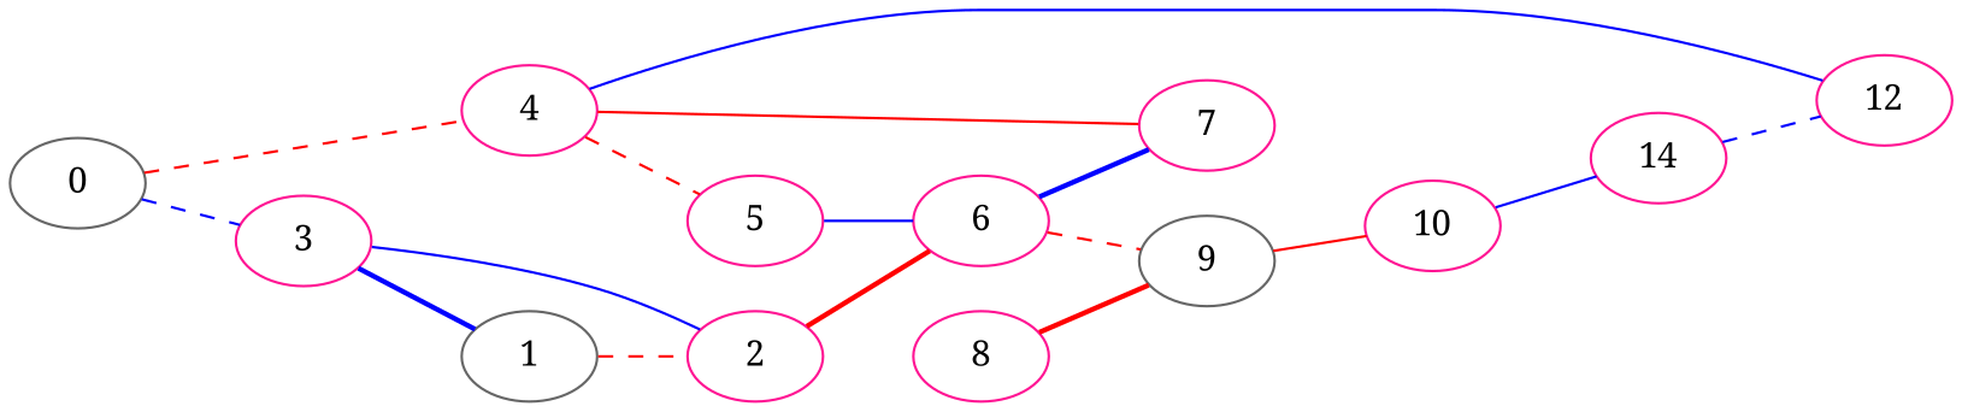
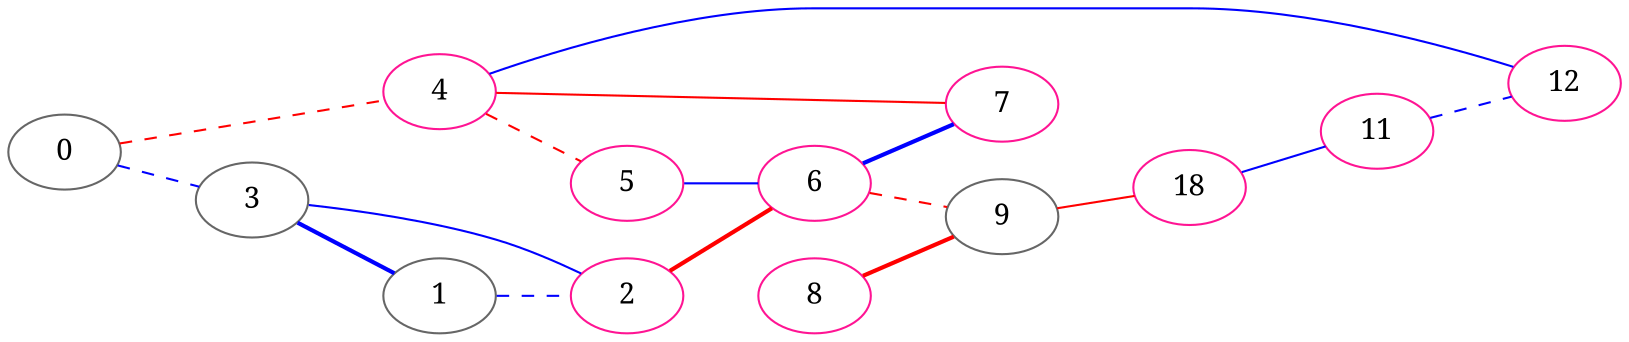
  graph {
    fontname="Noto Serif"
    rankdir=LR
    node [color=deeppink fontname="Noto Serif"]
    edge [color=blue fontname="Noto Serif" style=dashed]
    0 [color=gray40 index=0]
-   3 [index=3]
+   3 [color=gray40 index=3]
    4 [index=4]
    1 [color=gray40 index=1]
    2 [index=2]
    5 [index=5]
    7 [index=7]
    12 [index=12]
    6 [index=6]
    9 [color=gray40 index=9]
-   10 [index=10]
-   11 [index=11 label=14]
+   10 [index=10 label=18]
+   11 [index=11]
    8 [index=8]
    0 -- 3
    0 -- 4 [color=red]
    3 -- 1 [style=bold]
    4 -- 5 [color=red]
    4 -- 7 [color=red style=solid]
    4 -- 12 [style=solid]
-   1 -- 2 [color=red]
+   1 -- 2
    2 -- 3 [style=solid]
    2 -- 6 [color=red style=bold]
    5 -- 6 [style=solid]
    6 -- 7 [style=bold]
    6 -- 9 [color=red]
    9 -- 10 [color=red style=solid]
    10 -- 11 [style=solid]
    11 -- 12
    8 -- 9 [color=red style=bold]
  }
